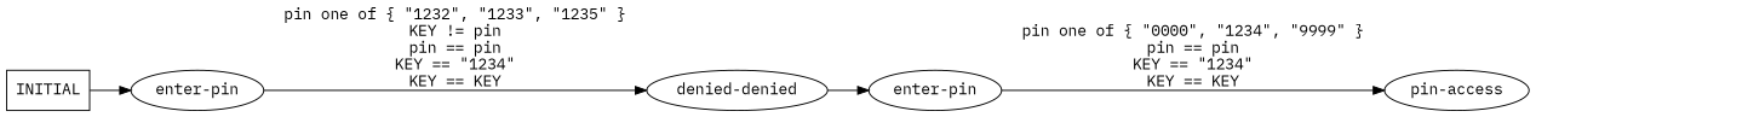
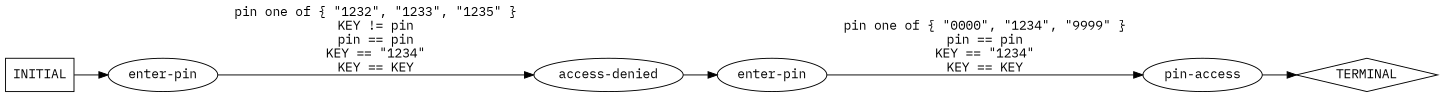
  digraph {
    fontname="IBM Plex Mono"
    rankdir=LR
    node [fontname="IBM Plex Mono"]
    edge [fontname="IBM Plex Mono"]
-   n1 [label="denied-denied"]
+   n1 [label="access-denied"]
    n2 [label="enter-pin"]
    n3 [label="pin-access"]
    n4 [label="enter-pin"]
+   n5 [label=TERMINAL shape=diamond]
    n6 [label=INITIAL shape=box]
    n1 -> n2
    n2 -> n3 [label="pin one of { \"0000\", \"1234\", \"9999\" }\npin == pin\nKEY == \"1234\"\nKEY == KEY"]
+   n3 -> n5
    n4 -> n1 [label="pin one of { \"1232\", \"1233\", \"1235\" }\nKEY != pin\npin == pin\nKEY == \"1234\"\nKEY == KEY"]
    n6 -> n4
  }
